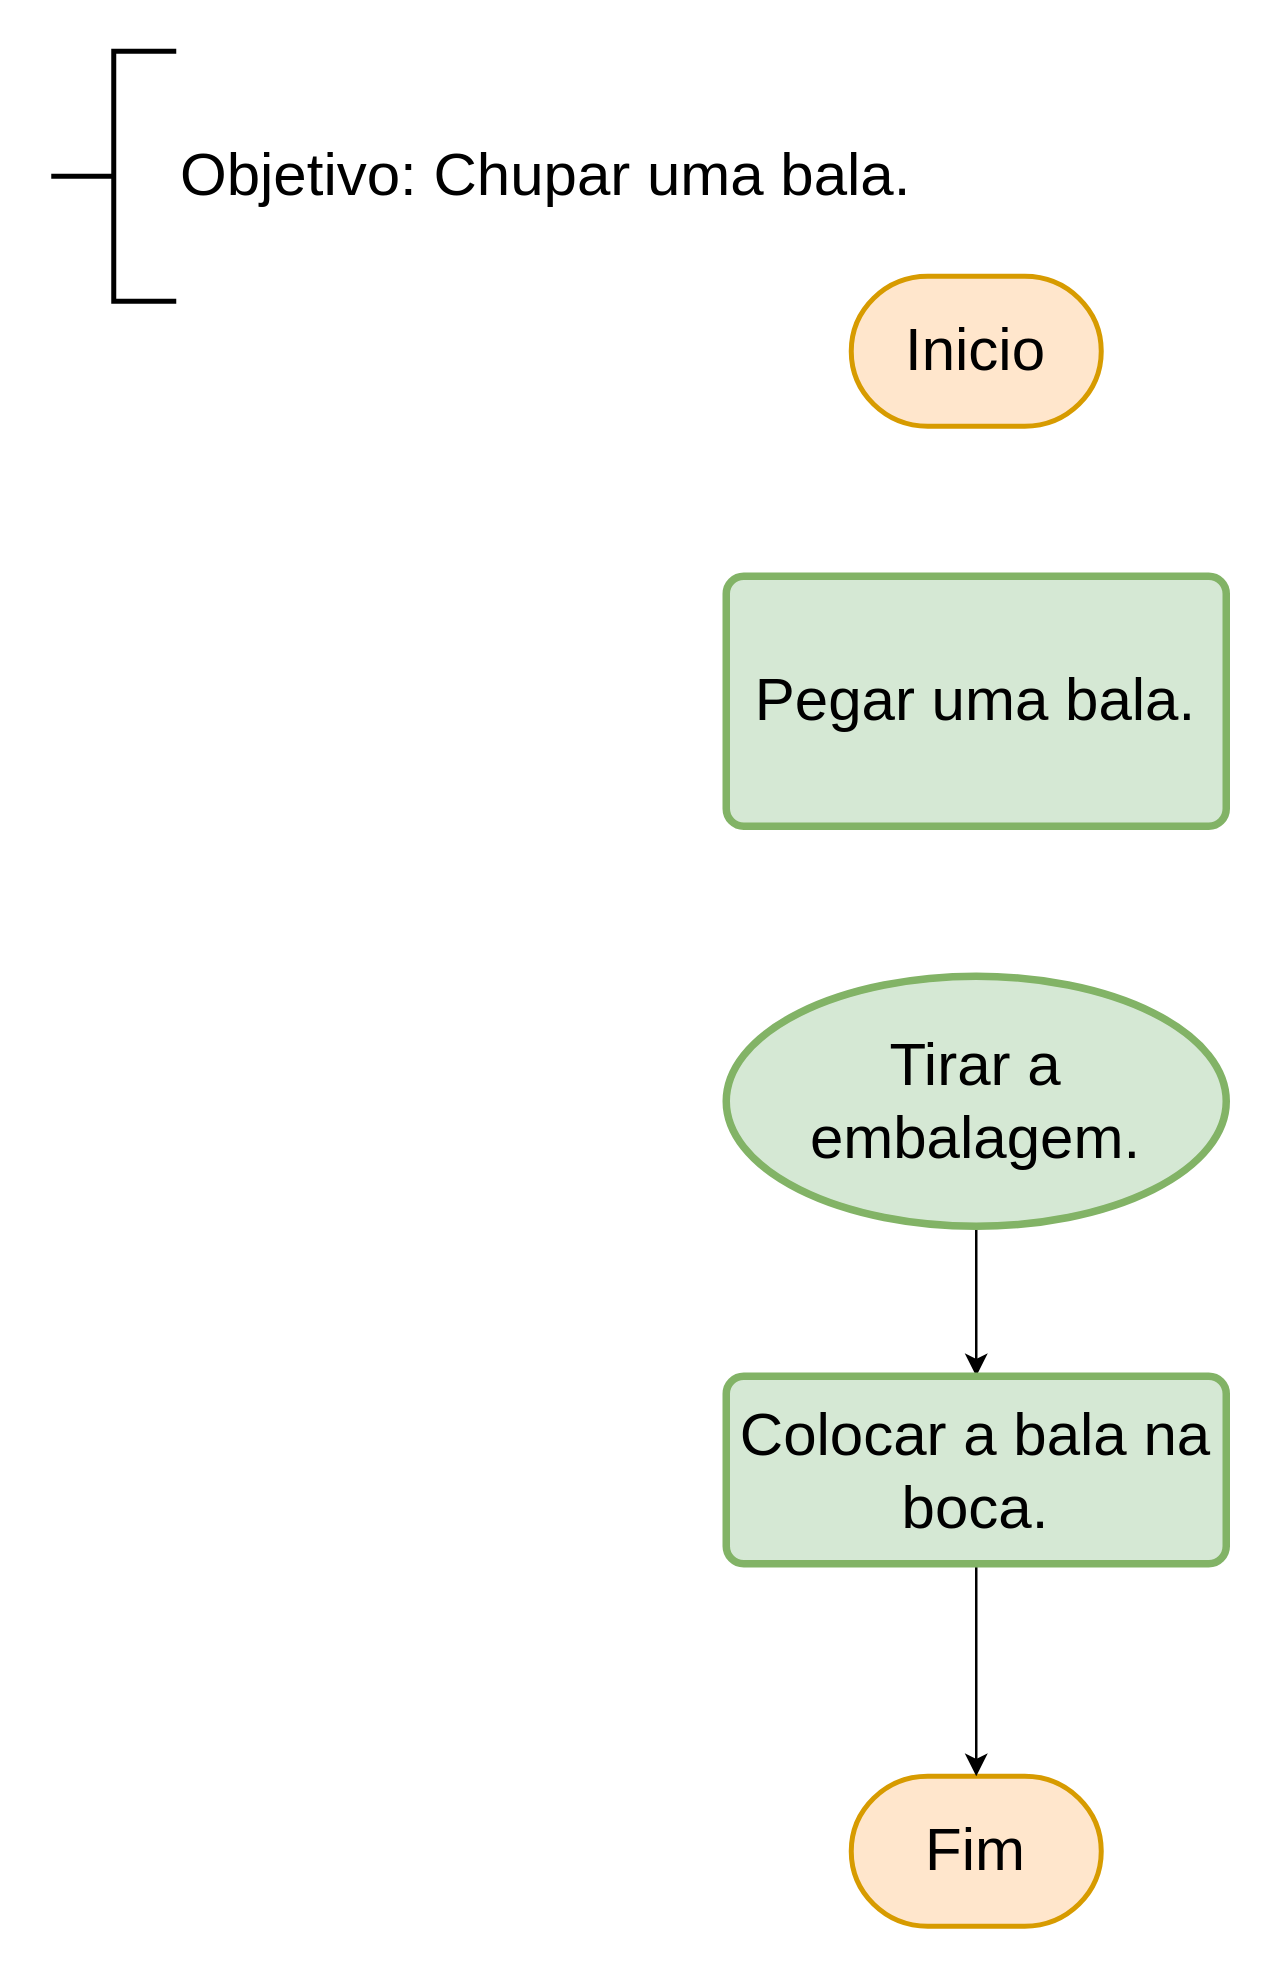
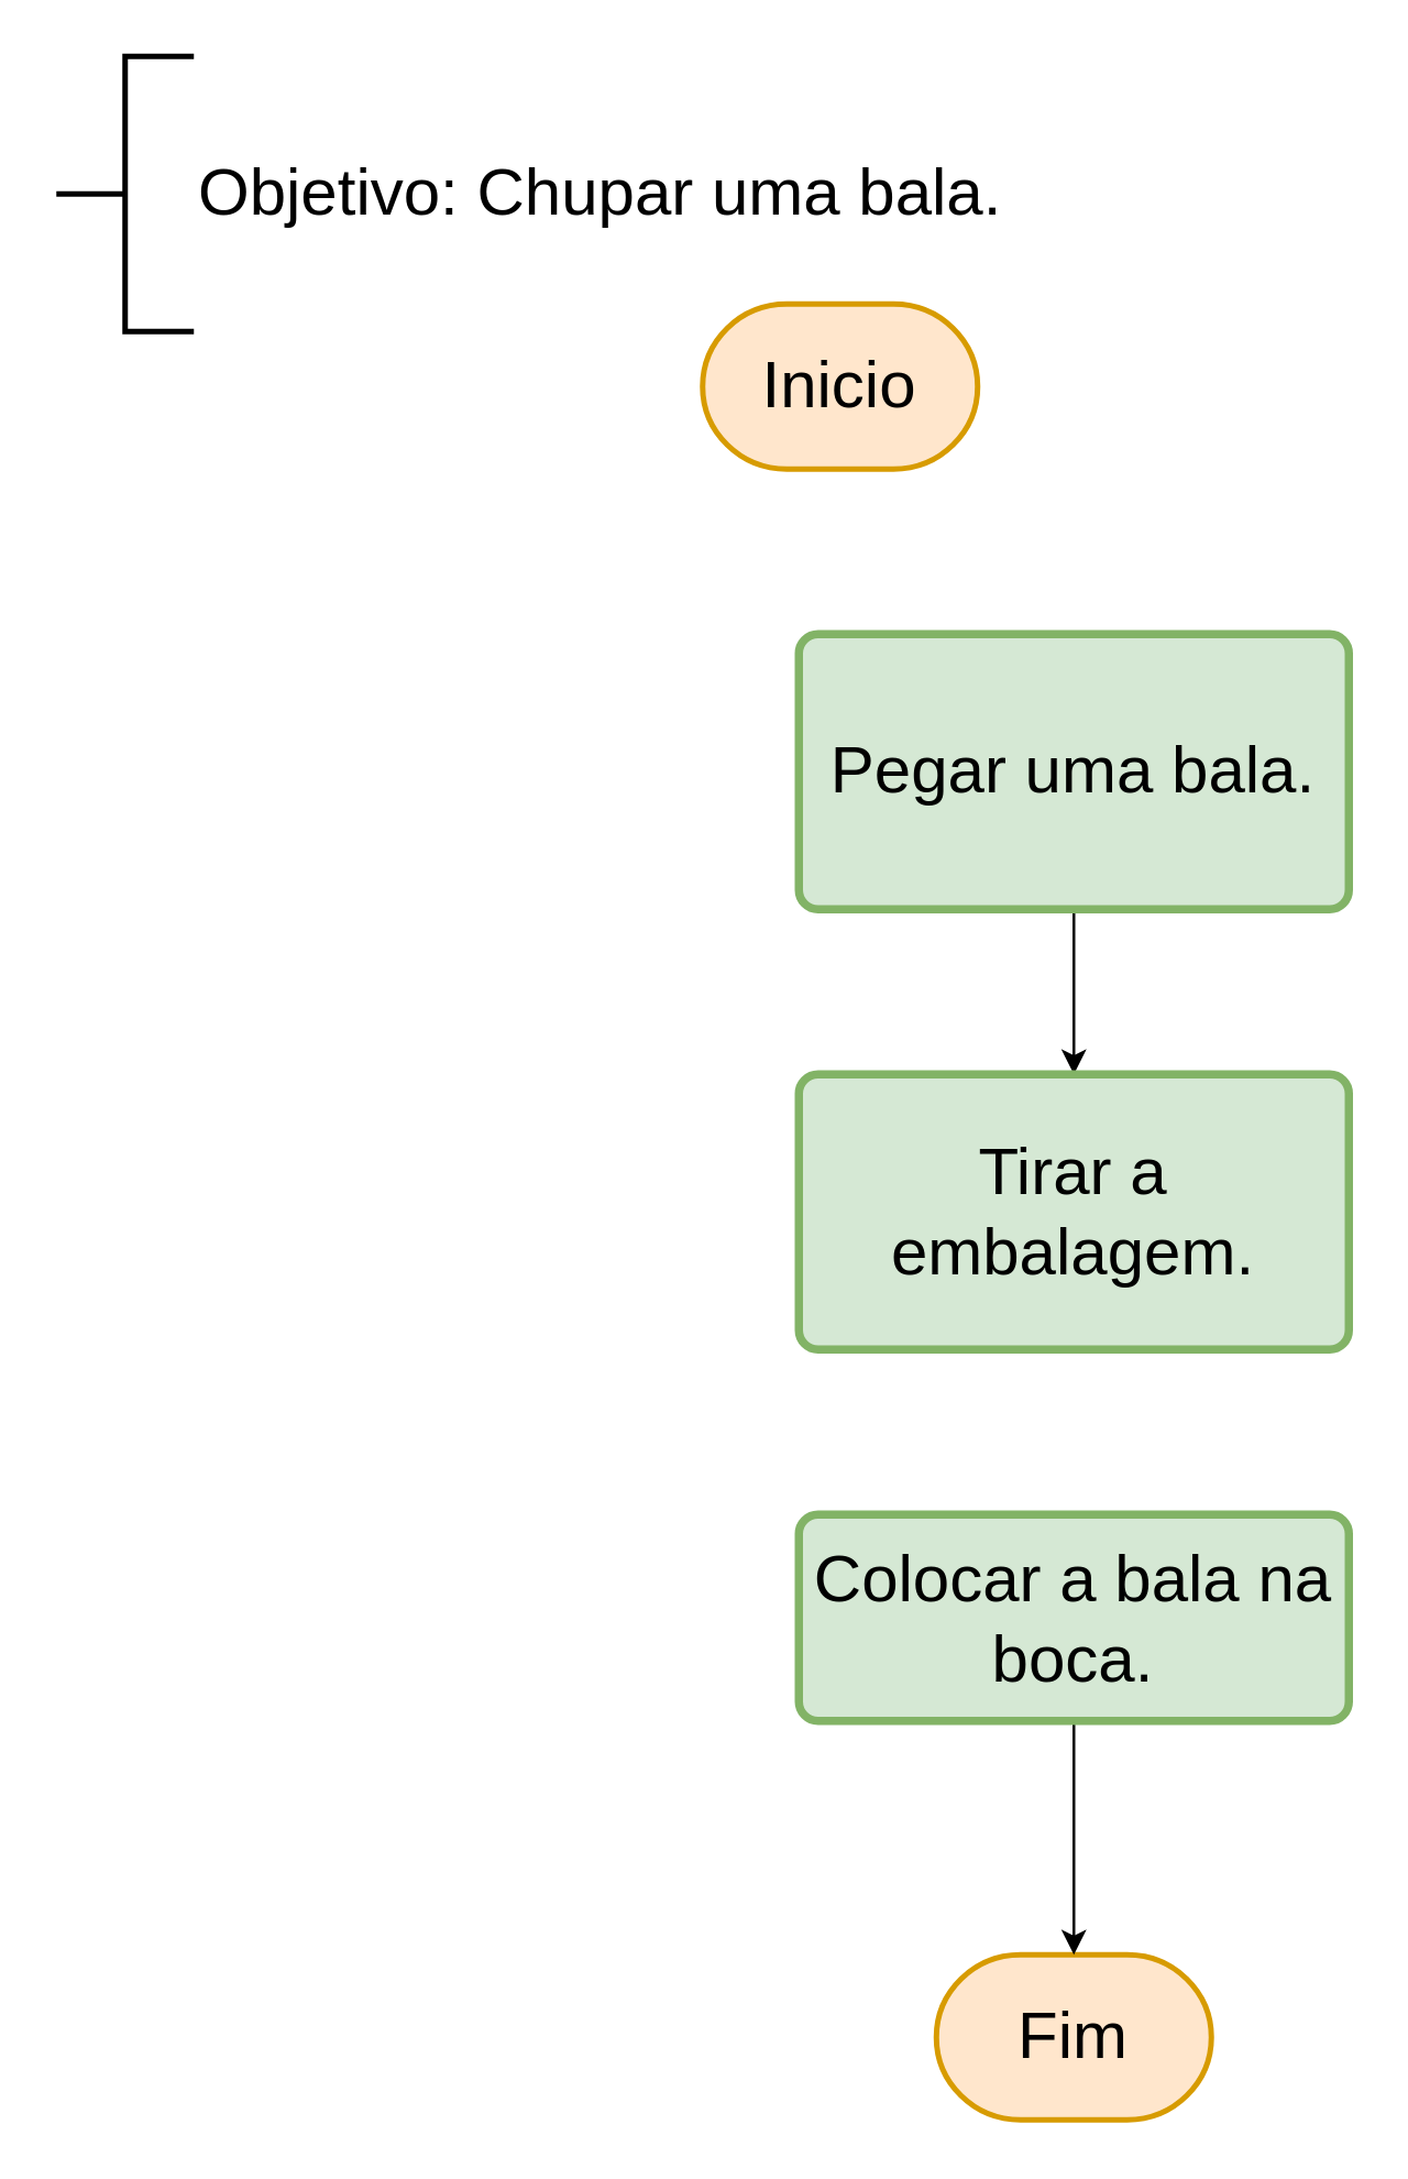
  <mxCell id="0" />
  <mxCell id="1" parent="0" />
  <mxCell id="2" value="&lt;font style=&quot;font-size: 24px;&quot;&gt;Objetivo: Chupar uma bala.&lt;/font&gt;" style="strokeWidth=2;html=1;shape=mxgraph.flowchart.annotation_2;align=left;labelPosition=right;pointerEvents=1;" vertex="1" parent="1"><mxGeometry x="20" y="20" width="50" height="100" as="geometry" /></mxCell>
- <mxCell id="3" value="Inicio" style="strokeWidth=2;html=1;shape=mxgraph.flowchart.terminator;whiteSpace=wrap;fontSize=24;fillColor=#ffe6cc;strokeColor=#d79b00;" vertex="1" parent="1"><mxGeometry x="340" y="110" width="100" height="60" as="geometry" /></mxCell>
+ <mxCell id="3" value="Inicio" style="strokeWidth=2;html=1;shape=mxgraph.flowchart.terminator;whiteSpace=wrap;fontSize=24;fillColor=#ffe6cc;strokeColor=#d79b00;" vertex="1" parent="1"><mxGeometry x="255" y="110" width="100" height="60" as="geometry" /></mxCell>
  <mxCell id="4" value="Fim" style="strokeWidth=2;html=1;shape=mxgraph.flowchart.terminator;whiteSpace=wrap;fontSize=24;fillColor=#ffe6cc;strokeColor=#d79b00;" vertex="1" parent="1"><mxGeometry x="340" y="710" width="100" height="60" as="geometry" /></mxCell>
+ <mxCell id="5" value="" style="edgeStyle=orthogonalEdgeStyle;rounded=0;orthogonalLoop=1;jettySize=auto;html=1;fontSize=24;" edge="1" parent="1" source="6" target="8"><mxGeometry relative="1" as="geometry" /></mxCell>
  <mxCell id="6" value="Pegar uma bala." style="rounded=1;whiteSpace=wrap;html=1;absoluteArcSize=1;arcSize=14;strokeWidth=3;fontSize=24;fillColor=#d5e8d4;strokeColor=#82b366;shadow=0;sketch=0;glass=0;" vertex="1" parent="1"><mxGeometry x="290" y="230" width="200" height="100" as="geometry" /></mxCell>
- <mxCell id="7" value="" style="edgeStyle=orthogonalEdgeStyle;rounded=0;orthogonalLoop=1;jettySize=auto;html=1;fontSize=24;" edge="1" parent="1" source="8" target="10"><mxGeometry relative="1" as="geometry" /></mxCell>
- <mxCell id="8" value="Tirar a embalagem." style="ellipse;whiteSpace=wrap;html=1;absoluteArcSize=1;arcSize=14;strokeWidth=3;fontSize=24;fillColor=#d5e8d4;strokeColor=#82b366;" vertex="1" parent="1"><mxGeometry x="290" y="390" width="200" height="100" as="geometry" /></mxCell>
+ <mxCell id="8" value="Tirar a embalagem." style="rounded=1;whiteSpace=wrap;html=1;absoluteArcSize=1;arcSize=14;strokeWidth=3;fontSize=24;fillColor=#d5e8d4;strokeColor=#82b366;" vertex="1" parent="1"><mxGeometry x="290" y="390" width="200" height="100" as="geometry" /></mxCell>
  <mxCell id="9" value="" style="edgeStyle=orthogonalEdgeStyle;rounded=0;orthogonalLoop=1;jettySize=auto;html=1;fontSize=24;" edge="1" parent="1" source="10" target="4"><mxGeometry relative="1" as="geometry" /></mxCell>
  <mxCell id="10" value="Colocar a bala na boca." style="rounded=1;whiteSpace=wrap;html=1;absoluteArcSize=1;arcSize=14;strokeWidth=3;fontSize=24;fillColor=#d5e8d4;strokeColor=#82b366;fillStyle=auto;" vertex="1" parent="1"><mxGeometry x="290" y="550" width="200" height="75" as="geometry" /></mxCell>
